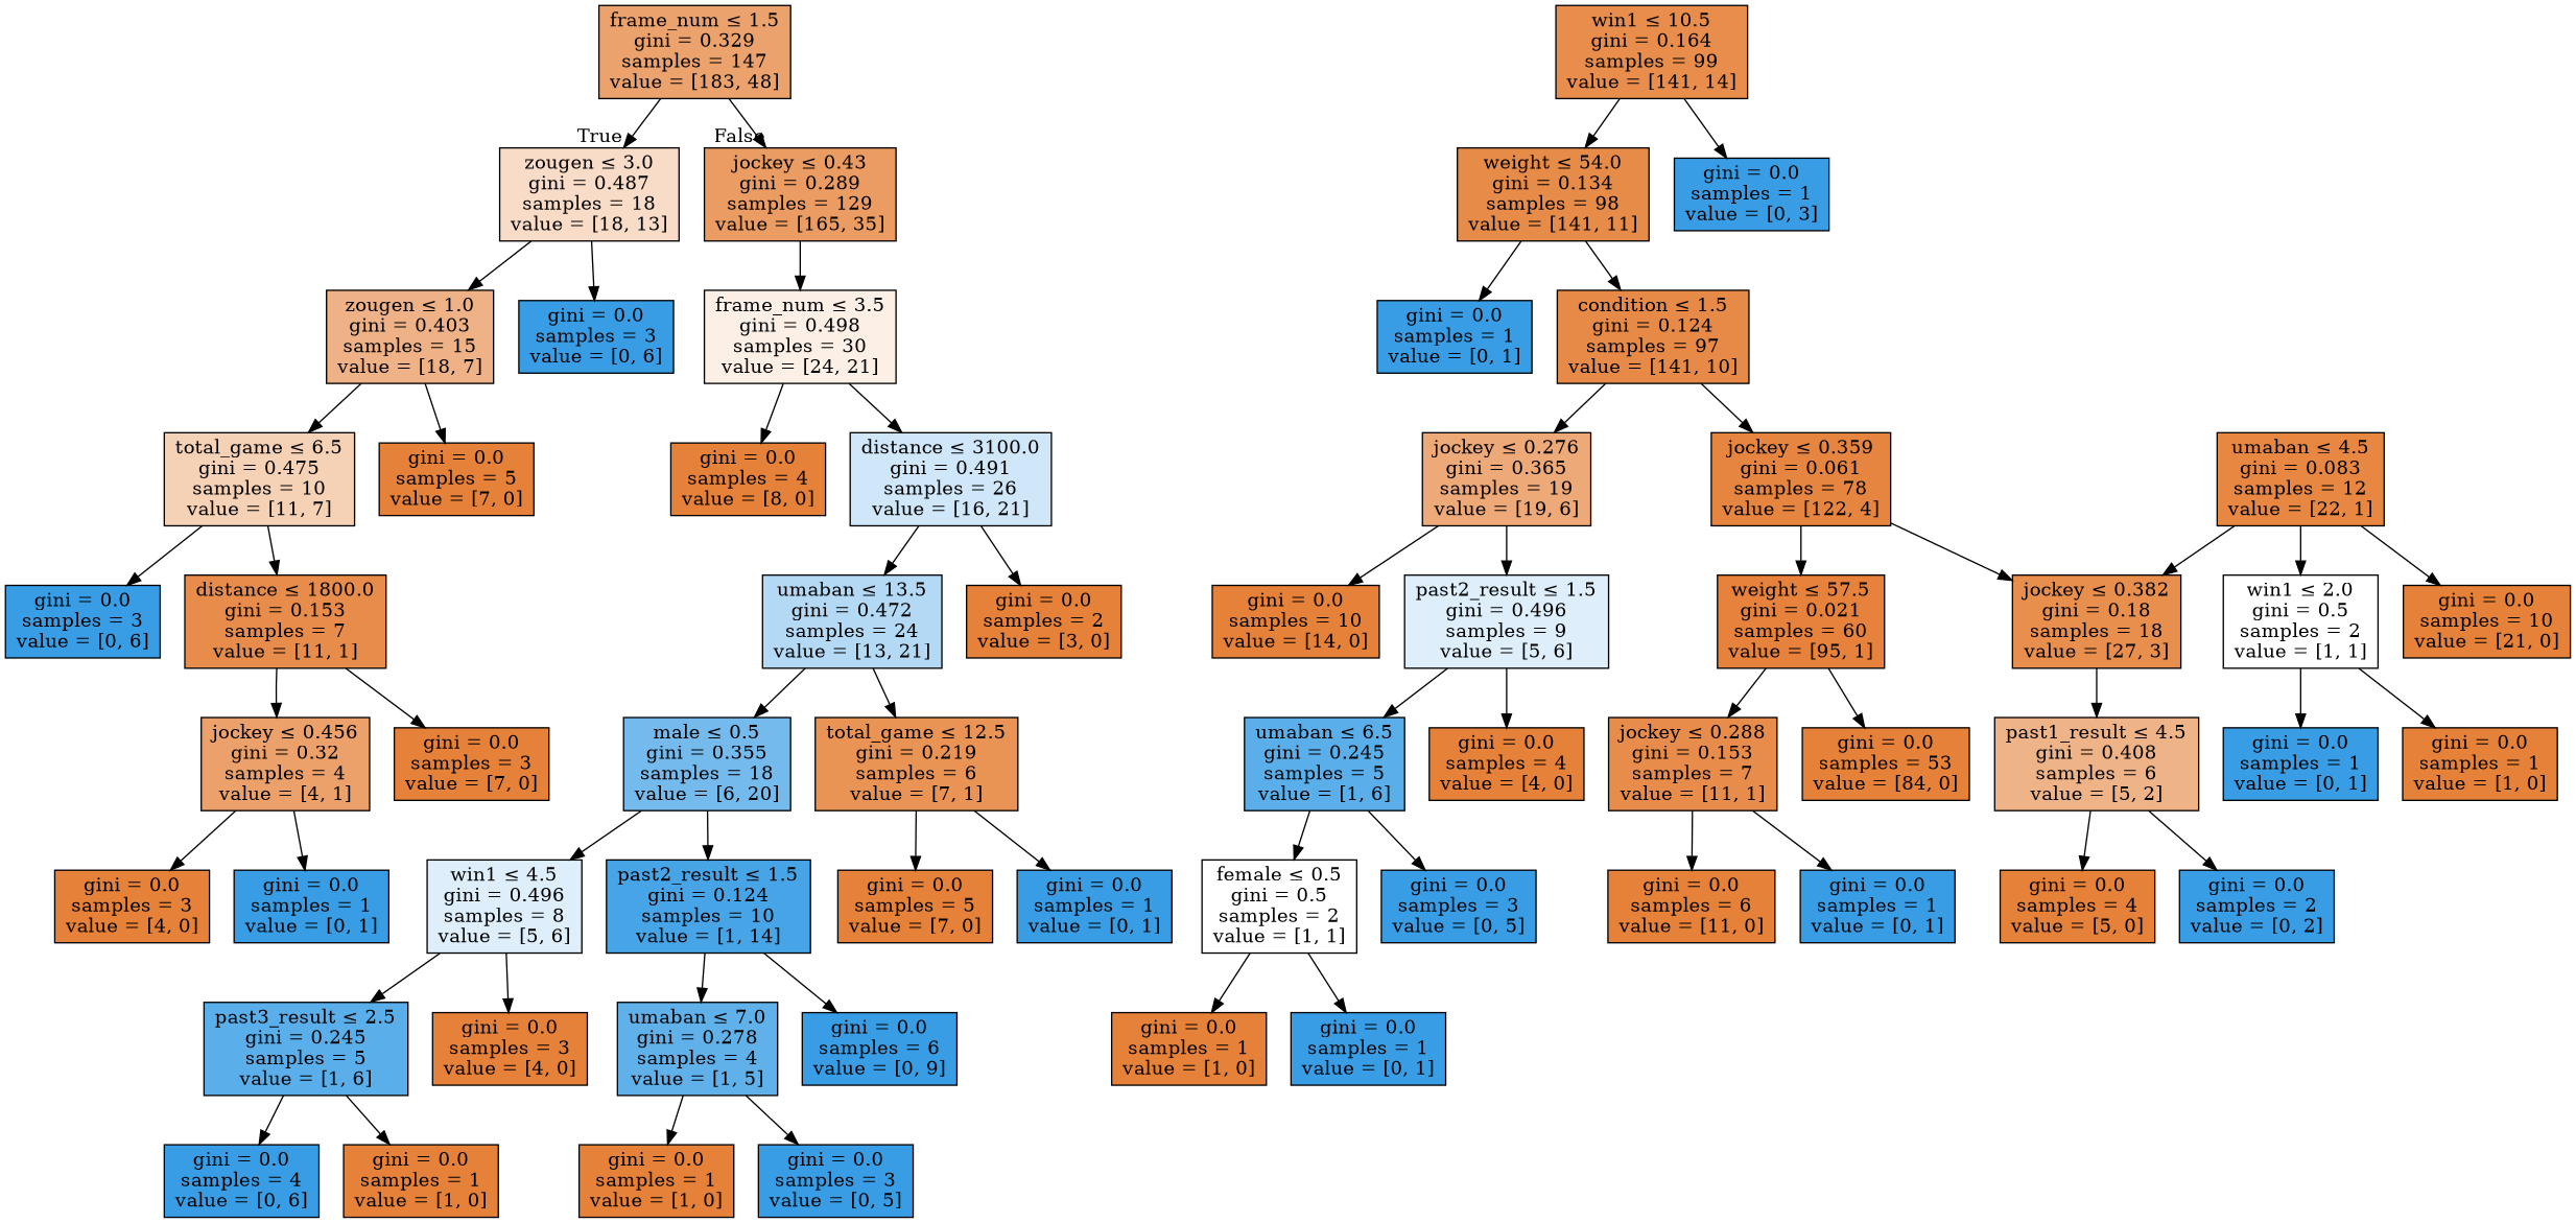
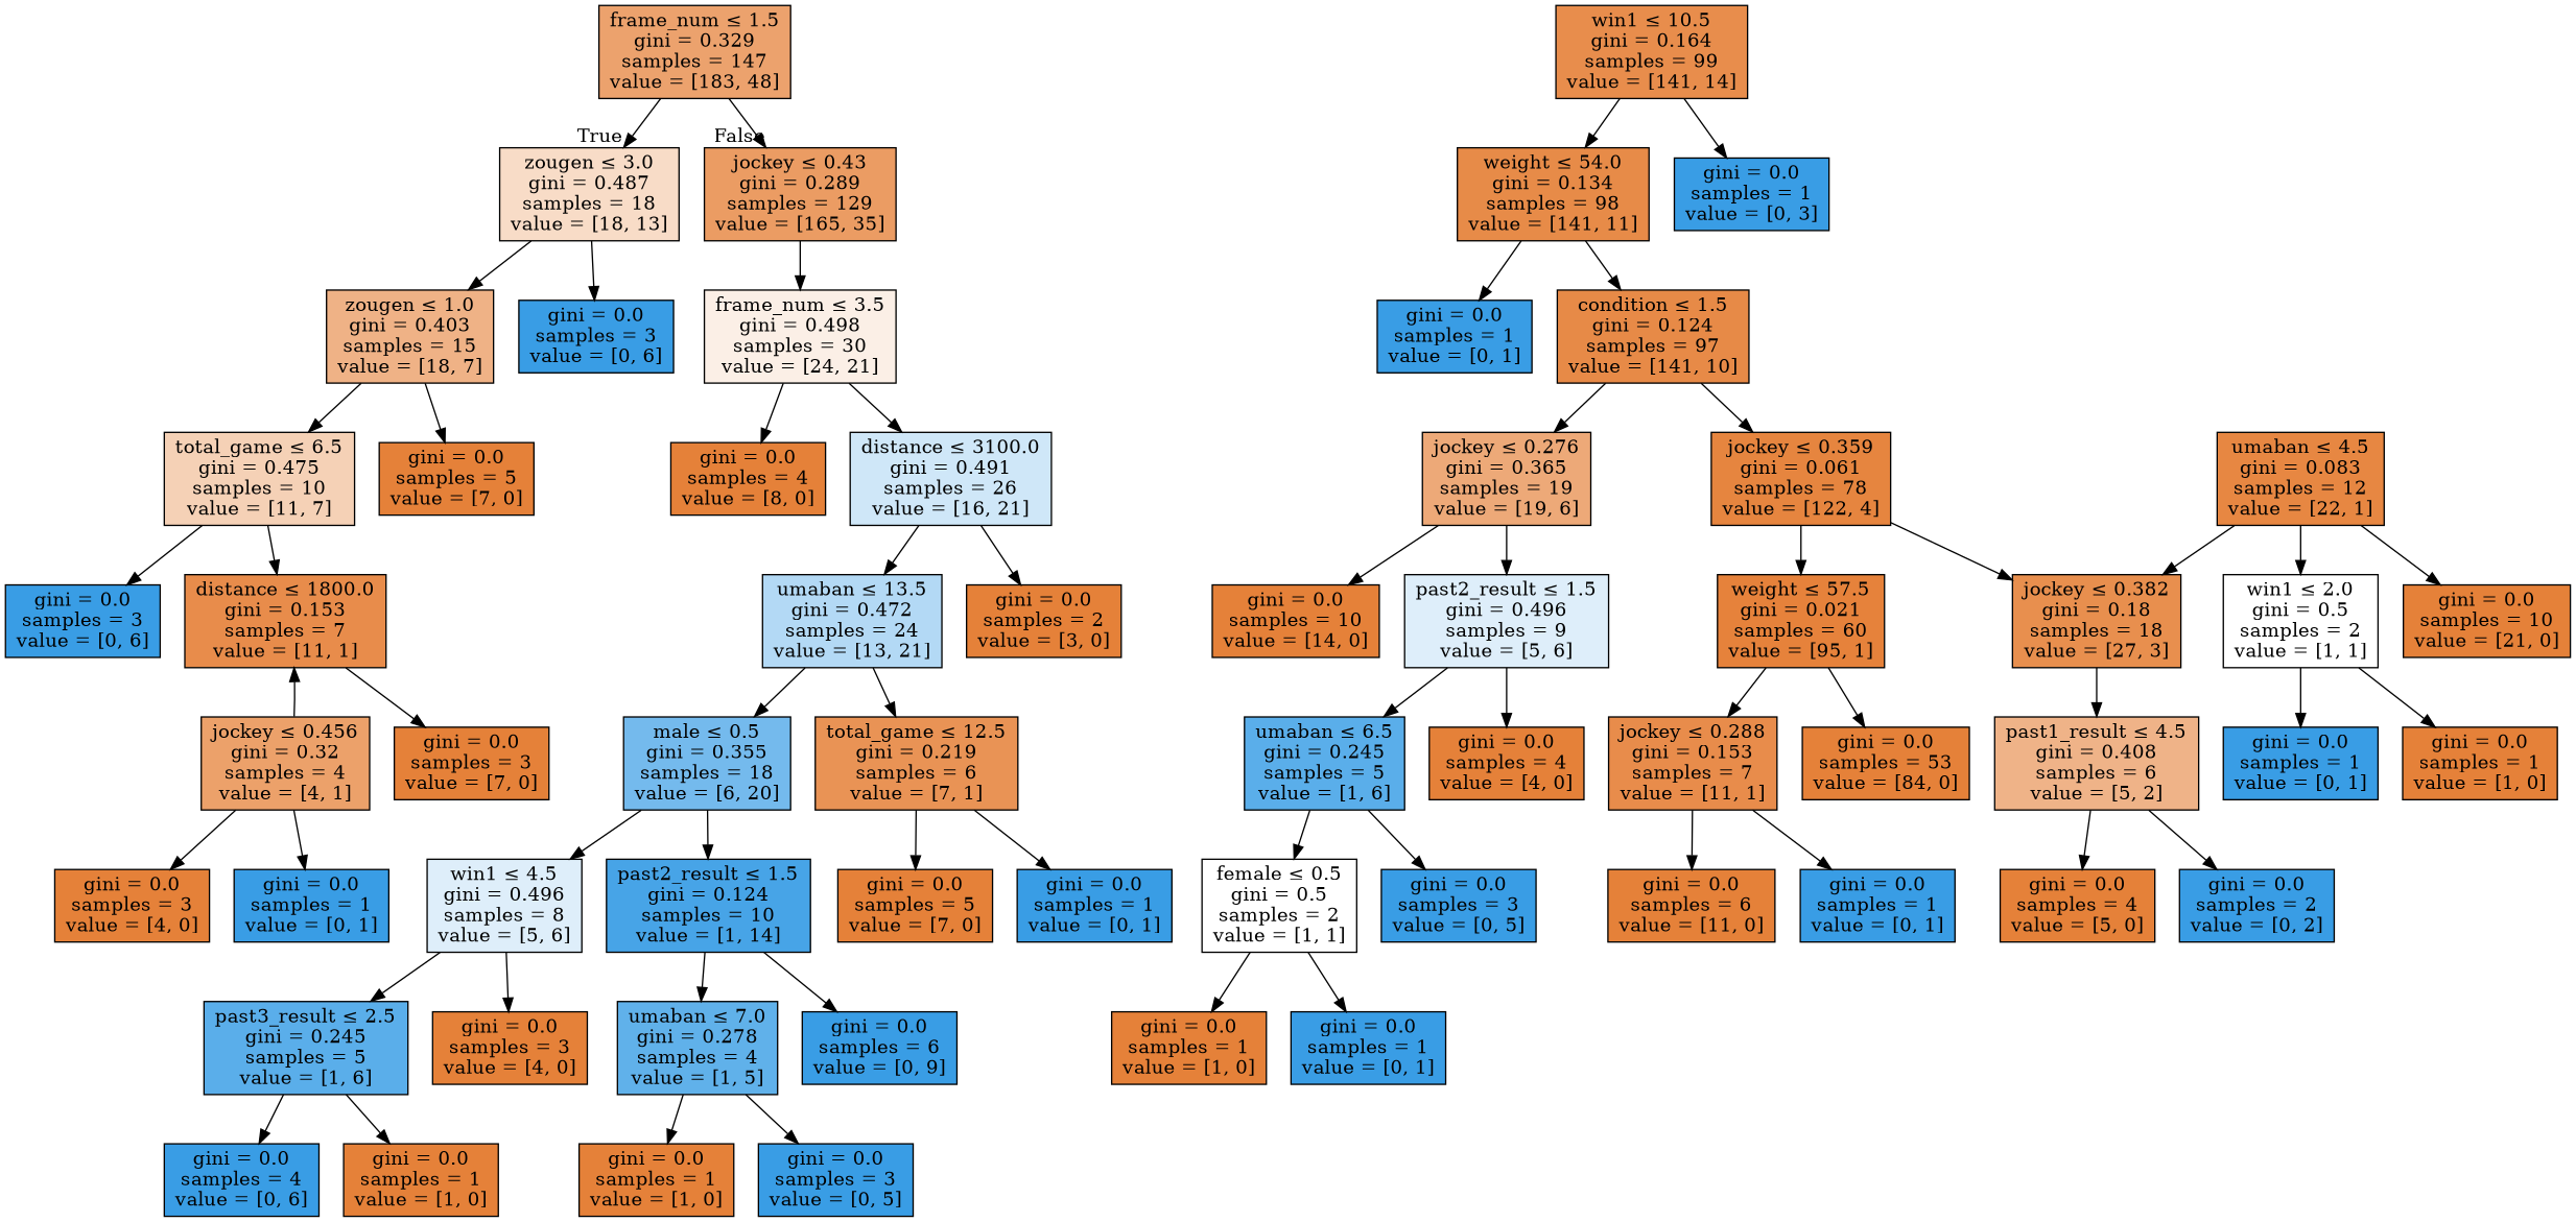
  digraph {
    fontname="DejaVu Serif"
    node [color=black fillcolor="#e58139ff" fontname="DejaVu Serif" shape=box style=filled]
    edge [fontname="DejaVu Serif"]
    n1 [fillcolor="#e58139bc" label=<frame_num &le; 1.5<br/>gini = 0.329<br/>samples = 147<br/>value = [183, 48]>]
    n2 [fillcolor="#e5813947" label=<zougen &le; 3.0<br/>gini = 0.487<br/>samples = 18<br/>value = [18, 13]>]
    n3 [fillcolor="#e58139c9" label=<jockey &le; 0.43<br/>gini = 0.289<br/>samples = 129<br/>value = [165, 35]>]
    n4 [fillcolor="#e581399c" label=<zougen &le; 1.0<br/>gini = 0.403<br/>samples = 15<br/>value = [18, 7]>]
    n5 [fillcolor="#399de5ff" label=<gini = 0.0<br/>samples = 3<br/>value = [0, 6]>]
    n6 [fillcolor="#e5813920" label=<frame_num &le; 3.5<br/>gini = 0.498<br/>samples = 30<br/>value = [24, 21]>]
    n7 [fillcolor="#e581395d" label=<total_game &le; 6.5<br/>gini = 0.475<br/>samples = 10<br/>value = [11, 7]>]
    n8 [label=<gini = 0.0<br/>samples = 5<br/>value = [7, 0]>]
    n9 [fillcolor="#399de5ff" label=<gini = 0.0<br/>samples = 3<br/>value = [0, 6]>]
    n10 [fillcolor="#e58139e8" label=<distance &le; 1800.0<br/>gini = 0.153<br/>samples = 7<br/>value = [11, 1]>]
    n11 [fillcolor="#e58139bf" label=<jockey &le; 0.456<br/>gini = 0.32<br/>samples = 4<br/>value = [4, 1]>]
    n12 [label=<gini = 0.0<br/>samples = 3<br/>value = [7, 0]>]
    n13 [label=<gini = 0.0<br/>samples = 3<br/>value = [4, 0]>]
    n14 [fillcolor="#399de5ff" label=<gini = 0.0<br/>samples = 1<br/>value = [0, 1]>]
    n15 [fillcolor="#e58139e6" label=<win1 &le; 10.5<br/>gini = 0.164<br/>samples = 99<br/>value = [141, 14]>]
    n16 [fillcolor="#e58139eb" label=<weight &le; 54.0<br/>gini = 0.134<br/>samples = 98<br/>value = [141, 11]>]
    n17 [fillcolor="#399de5ff" label=<gini = 0.0<br/>samples = 1<br/>value = [0, 3]>]
    n18 [label=<gini = 0.0<br/>samples = 4<br/>value = [8, 0]>]
    n19 [fillcolor="#399de53d" label=<distance &le; 3100.0<br/>gini = 0.491<br/>samples = 26<br/>value = [16, 21]>]
    n20 [fillcolor="#399de5ff" label=<gini = 0.0<br/>samples = 1<br/>value = [0, 1]>]
    n21 [fillcolor="#e58139ed" label=<condition &le; 1.5<br/>gini = 0.124<br/>samples = 97<br/>value = [141, 10]>]
    n22 [fillcolor="#e58139f7" label=<jockey &le; 0.359<br/>gini = 0.061<br/>samples = 78<br/>value = [122, 4]>]
    n23 [fillcolor="#e58139ae" label=<jockey &le; 0.276<br/>gini = 0.365<br/>samples = 19<br/>value = [19, 6]>]
    n24 [fillcolor="#e58139fc" label=<weight &le; 57.5<br/>gini = 0.021<br/>samples = 60<br/>value = [95, 1]>]
    n25 [fillcolor="#e58139e3" label=<jockey &le; 0.382<br/>gini = 0.18<br/>samples = 18<br/>value = [27, 3]>]
    n26 [label=<gini = 0.0<br/>samples = 10<br/>value = [14, 0]>]
    n27 [fillcolor="#399de52a" label=<past2_result &le; 1.5<br/>gini = 0.496<br/>samples = 9<br/>value = [5, 6]>]
    n28 [label=<gini = 0.0<br/>samples = 53<br/>value = [84, 0]>]
    n29 [fillcolor="#e58139e8" label=<jockey &le; 0.288<br/>gini = 0.153<br/>samples = 7<br/>value = [11, 1]>]
    n30 [fillcolor="#e5813999" label=<past1_result &le; 4.5<br/>gini = 0.408<br/>samples = 6<br/>value = [5, 2]>]
    n31 [label=<gini = 0.0<br/>samples = 6<br/>value = [11, 0]>]
    n32 [fillcolor="#399de5ff" label=<gini = 0.0<br/>samples = 1<br/>value = [0, 1]>]
    n33 [label=<gini = 0.0<br/>samples = 4<br/>value = [5, 0]>]
    n34 [fillcolor="#399de5ff" label=<gini = 0.0<br/>samples = 2<br/>value = [0, 2]>]
    n35 [fillcolor="#e58139f3" label=<umaban &le; 4.5<br/>gini = 0.083<br/>samples = 12<br/>value = [22, 1]>]
    n36 [fillcolor="#e5813900" label=<win1 &le; 2.0<br/>gini = 0.5<br/>samples = 2<br/>value = [1, 1]>]
    n37 [label=<gini = 0.0<br/>samples = 10<br/>value = [21, 0]>]
    n38 [label=<gini = 0.0<br/>samples = 1<br/>value = [1, 0]>]
    n39 [fillcolor="#399de5ff" label=<gini = 0.0<br/>samples = 1<br/>value = [0, 1]>]
    n40 [fillcolor="#399de5d4" label=<umaban &le; 6.5<br/>gini = 0.245<br/>samples = 5<br/>value = [1, 6]>]
    n41 [label=<gini = 0.0<br/>samples = 4<br/>value = [4, 0]>]
    n42 [fillcolor="#e5813900" label=<female &le; 0.5<br/>gini = 0.5<br/>samples = 2<br/>value = [1, 1]>]
    n43 [fillcolor="#399de5ff" label=<gini = 0.0<br/>samples = 3<br/>value = [0, 5]>]
    n44 [label=<gini = 0.0<br/>samples = 1<br/>value = [1, 0]>]
    n45 [fillcolor="#399de5ff" label=<gini = 0.0<br/>samples = 1<br/>value = [0, 1]>]
    n46 [fillcolor="#399de561" label=<umaban &le; 13.5<br/>gini = 0.472<br/>samples = 24<br/>value = [13, 21]>]
    n47 [label=<gini = 0.0<br/>samples = 2<br/>value = [3, 0]>]
    n48 [fillcolor="#399de5b3" label=<male &le; 0.5<br/>gini = 0.355<br/>samples = 18<br/>value = [6, 20]>]
    n49 [fillcolor="#e58139db" label=<total_game &le; 12.5<br/>gini = 0.219<br/>samples = 6<br/>value = [7, 1]>]
    n50 [fillcolor="#399de52a" label=<win1 &le; 4.5<br/>gini = 0.496<br/>samples = 8<br/>value = [5, 6]>]
    n51 [fillcolor="#399de5ed" label=<past2_result &le; 1.5<br/>gini = 0.124<br/>samples = 10<br/>value = [1, 14]>]
    n52 [label=<gini = 0.0<br/>samples = 5<br/>value = [7, 0]>]
    n53 [fillcolor="#399de5ff" label=<gini = 0.0<br/>samples = 1<br/>value = [0, 1]>]
    n54 [fillcolor="#399de5d4" label=<past3_result &le; 2.5<br/>gini = 0.245<br/>samples = 5<br/>value = [1, 6]>]
    n55 [label=<gini = 0.0<br/>samples = 3<br/>value = [4, 0]>]
    n56 [fillcolor="#399de5cc" label=<umaban &le; 7.0<br/>gini = 0.278<br/>samples = 4<br/>value = [1, 5]>]
    n57 [fillcolor="#399de5ff" label=<gini = 0.0<br/>samples = 6<br/>value = [0, 9]>]
    n58 [fillcolor="#399de5ff" label=<gini = 0.0<br/>samples = 4<br/>value = [0, 6]>]
    n59 [label=<gini = 0.0<br/>samples = 1<br/>value = [1, 0]>]
    n60 [label=<gini = 0.0<br/>samples = 1<br/>value = [1, 0]>]
    n61 [fillcolor="#399de5ff" label=<gini = 0.0<br/>samples = 3<br/>value = [0, 5]>]
    n1 -> n2 [headlabel=True labelangle=45 labeldistance=2.5]
    n1 -> n3 [headlabel=False labelangle=-45 labeldistance=2.5]
    n2 -> n4
    n2 -> n5
    n3 -> n6
    n4 -> n7
    n4 -> n8
    n6 -> n18
    n6 -> n19
    n7 -> n9
    n7 -> n10
-   n10 -> n11
+   n11 -> n10
    n10 -> n12
    n11 -> n13
    n11 -> n14
    n15 -> n16
    n15 -> n17
    n16 -> n20
    n16 -> n21
    n19 -> n46
    n19 -> n47
    n21 -> n22
    n21 -> n23
    n22 -> n24
    n22 -> n25
    n23 -> n26
    n23 -> n27
    n24 -> n28
    n24 -> n29
    n25 -> n30
    n27 -> n40
    n27 -> n41
    n29 -> n31
    n29 -> n32
    n30 -> n33
    n30 -> n34
    n35 -> n25
    n35 -> n36
    n35 -> n37
    n36 -> n38
    n36 -> n39
    n40 -> n42
    n40 -> n43
    n42 -> n44
    n42 -> n45
    n46 -> n48
    n46 -> n49
    n48 -> n50
    n48 -> n51
    n49 -> n52
    n49 -> n53
    n50 -> n54
    n50 -> n55
    n51 -> n56
    n51 -> n57
    n54 -> n58
    n54 -> n59
    n56 -> n60
    n56 -> n61
  }
